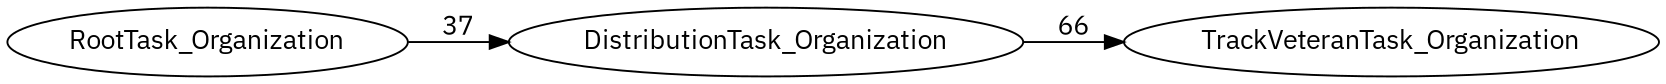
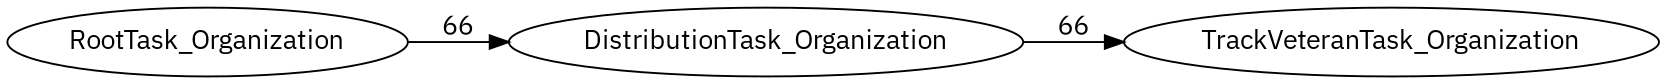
  digraph {
    fontname="IBM Plex Sans"
    rankdir=LR
    node [fontname="IBM Plex Sans"]
    edge [fontname="IBM Plex Sans"]
    RootTask_Organization
    DistributionTask_Organization
    TrackVeteranTask_Organization
-   RootTask_Organization -> DistributionTask_Organization [label=37]
+   RootTask_Organization -> DistributionTask_Organization [label=66]
    DistributionTask_Organization -> TrackVeteranTask_Organization [label=66]
  }
